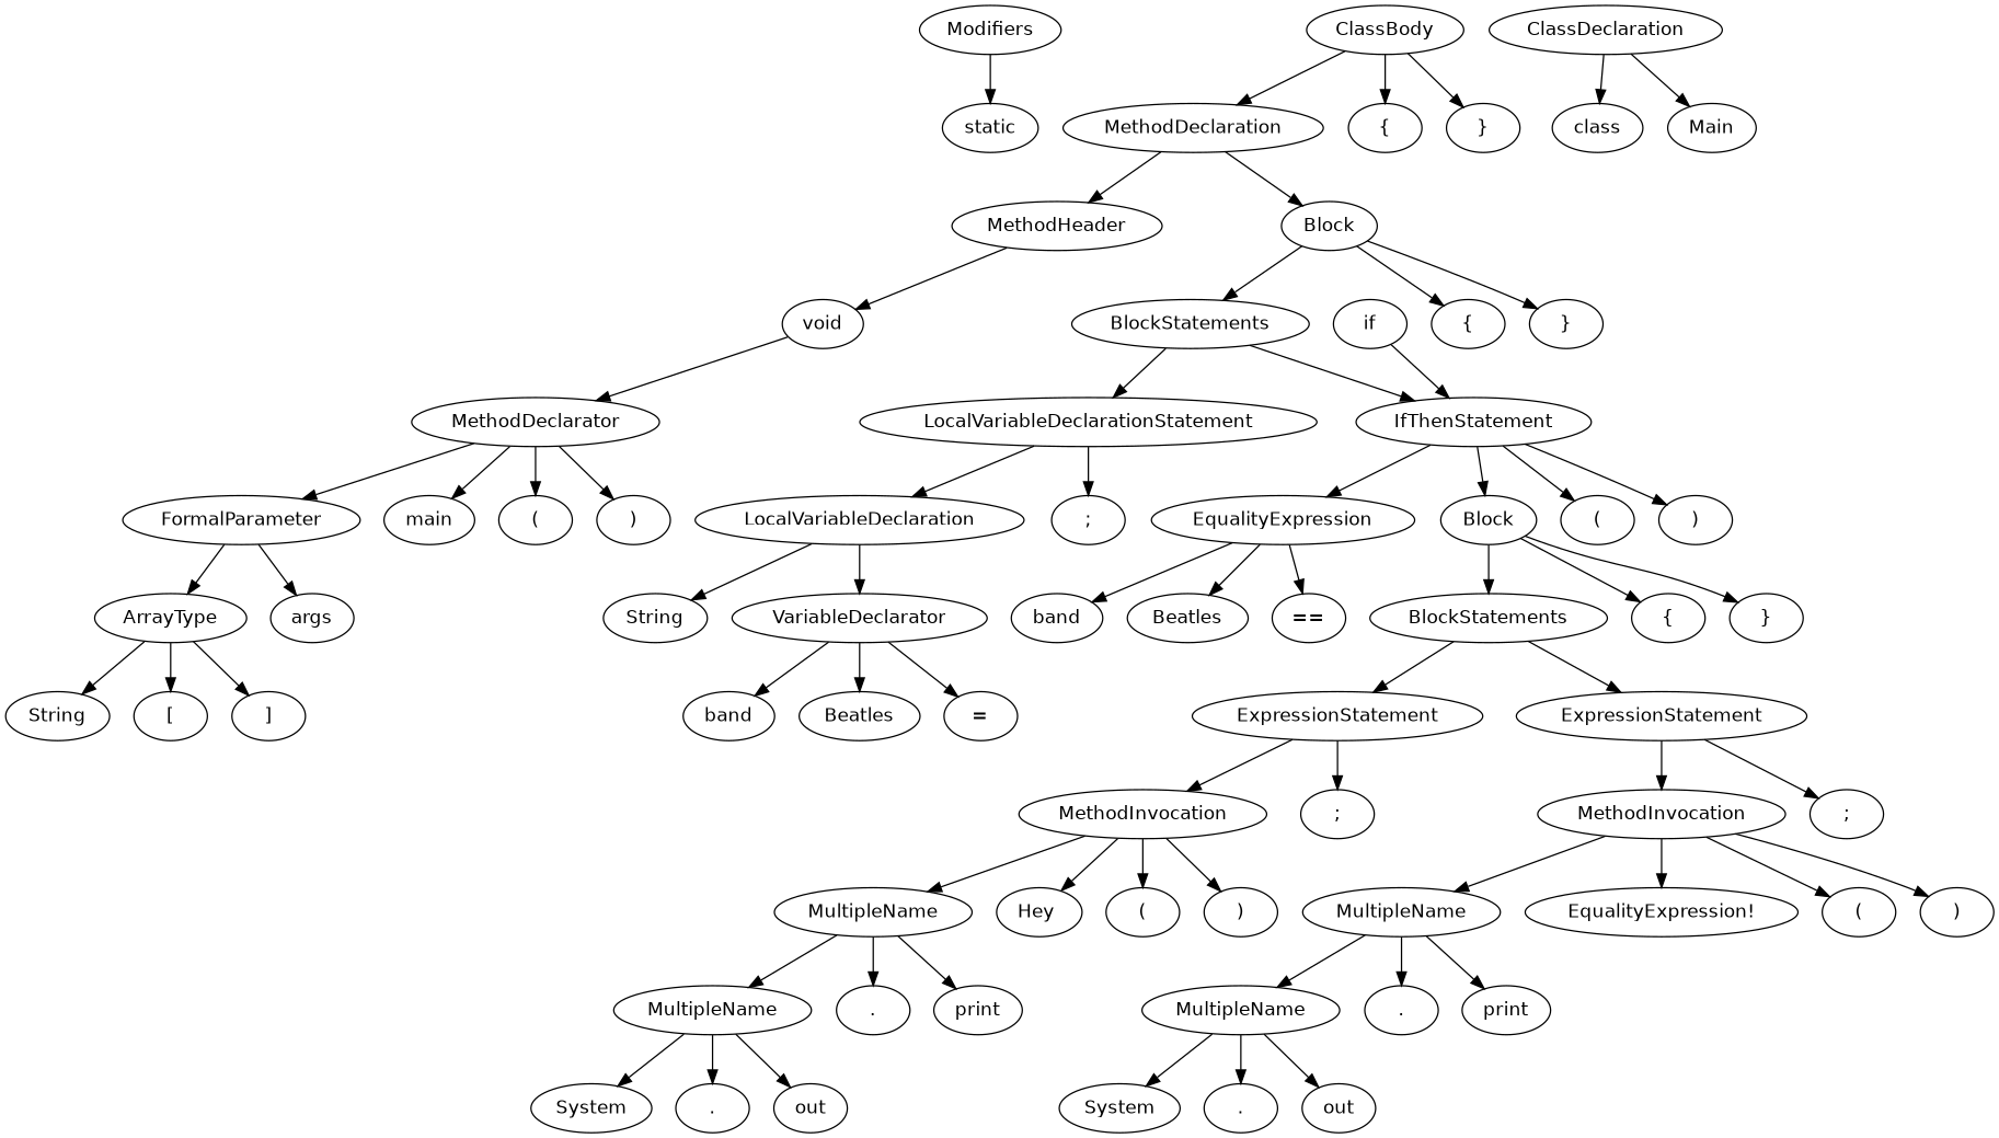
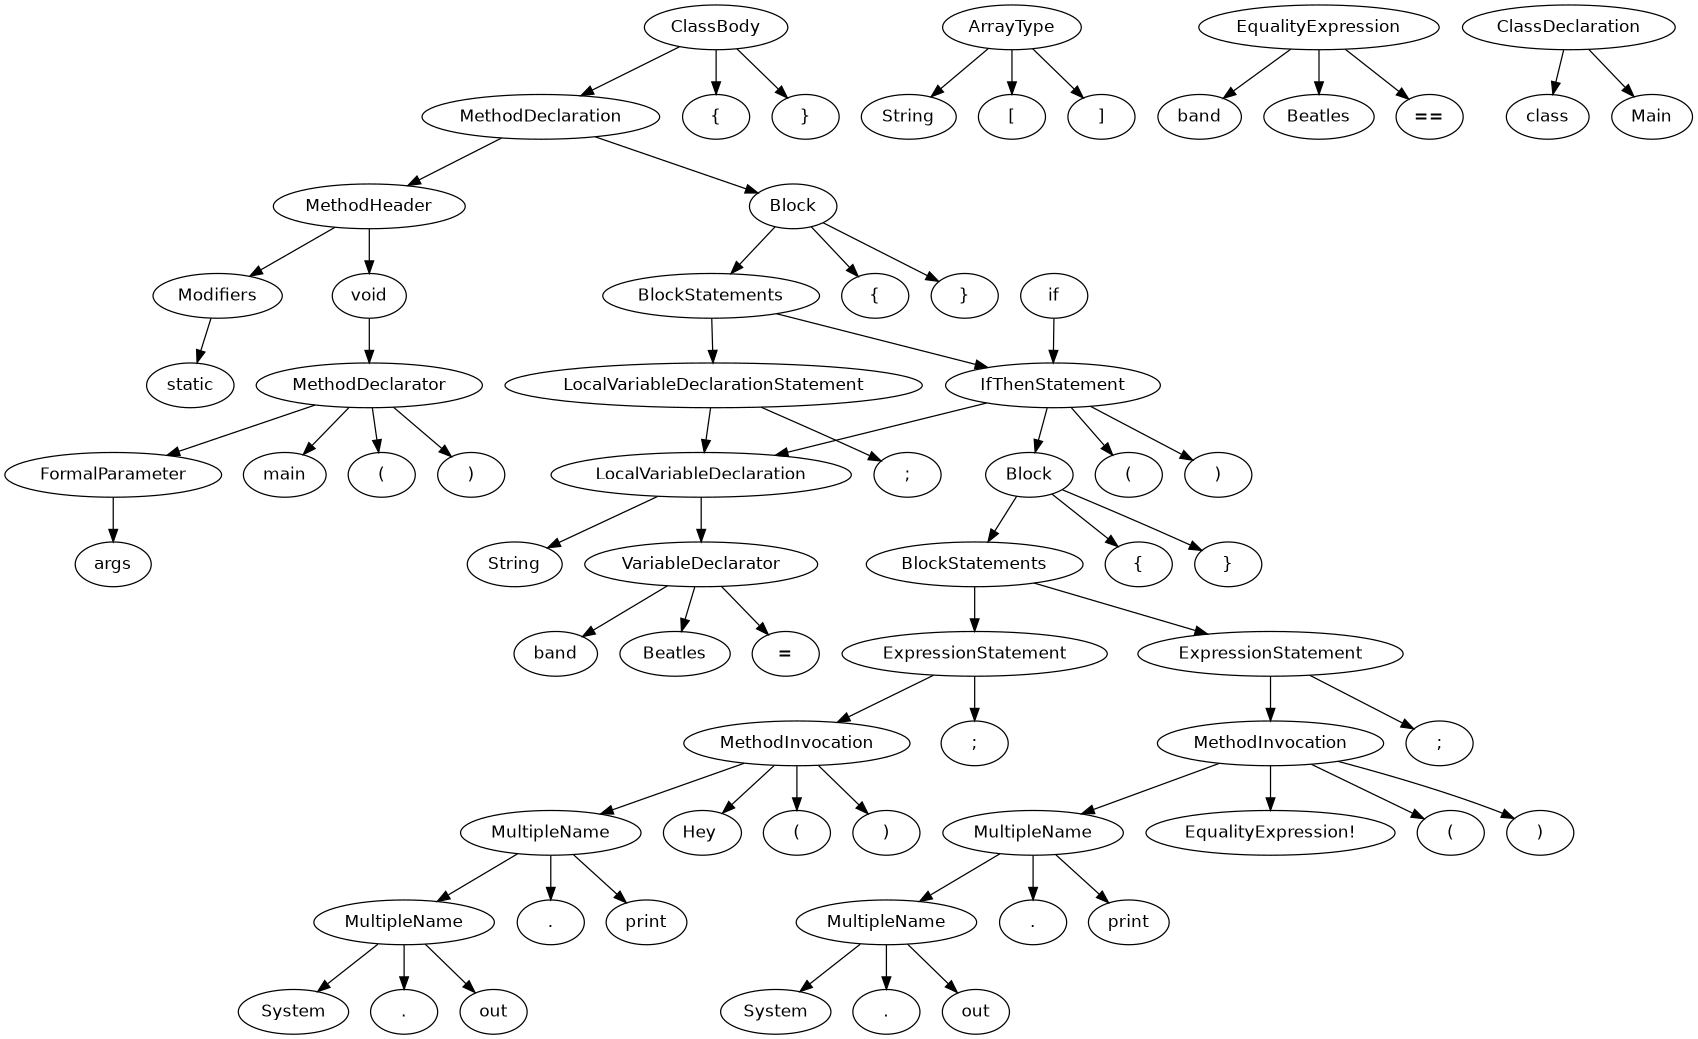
  digraph {
    fontname="DejaVu Sans"
    ordering=out
    node [fontname="DejaVu Sans"]
    edge [fontname="DejaVu Sans"]
    n1 [label=static]
    n2 [label=Modifiers]
    n3 [label=String]
    n4 [label="["]
    n5 [label="]"]
    n6 [label=ArrayType]
    n7 [label=args]
    n8 [label=FormalParameter]
    n9 [label=main]
    n10 [label="("]
    n11 [label=")"]
    n12 [label=MethodDeclarator]
    n13 [label=void]
    n14 [label=MethodHeader]
    n15 [label=String]
    n16 [label=band]
    n17 [label=Beatles]
    n18 [label="="]
    n19 [label=VariableDeclarator]
    n20 [label=LocalVariableDeclaration]
    n21 [label=";"]
    n22 [label=LocalVariableDeclarationStatement]
    n23 [label=band]
    n24 [label=Beatles]
    n25 [label="=="]
    n26 [label=EqualityExpression]
    n27 [label=System]
    n28 [label="."]
    n29 [label=out]
    n30 [label=MultipleName]
    n31 [label="."]
    n32 [label=print]
    n33 [label=MultipleName]
    n34 [label="Hey "]
    n35 [label="("]
    n36 [label=")"]
    n37 [label=MethodInvocation]
    n38 [label=";"]
    n39 [label=ExpressionStatement]
    n40 [label=System]
    n41 [label="."]
    n42 [label=out]
    n43 [label=MultipleName]
    n44 [label="."]
    n45 [label=print]
    n46 [label=MultipleName]
    n47 [label="EqualityExpression!"]
    n48 [label="("]
    n49 [label=")"]
    n50 [label=MethodInvocation]
    n51 [label=";"]
    n52 [label=ExpressionStatement]
    n53 [label=BlockStatements]
    n54 [label="{"]
    n55 [label="}"]
    n56 [label=Block]
    n57 [label=if]
    n58 [label=IfThenStatement]
    n59 [label="("]
    n60 [label=")"]
    n61 [label=BlockStatements]
    n62 [label="{"]
    n63 [label="}"]
    n64 [label=Block]
    n65 [label=MethodDeclaration]
    n66 [label="{"]
    n67 [label="}"]
    n68 [label=ClassBody]
    n69 [label=class]
    n70 [label=Main]
    n71 [label=ClassDeclaration]
    n2 -> n1
    n6 -> n3
    n6 -> n4
    n6 -> n5
-   n8 -> n6
    n8 -> n7
    n12 -> n8
    n12 -> n9
    n12 -> n10
    n12 -> n11
    n13 -> n12
+   n14 -> n2
    n14 -> n13
    n19 -> n16
    n19 -> n17
    n19 -> n18
    n20 -> n15
    n20 -> n19
    n22 -> n20
    n22 -> n21
    n26 -> n23
    n26 -> n24
    n26 -> n25
    n30 -> n27
    n30 -> n28
    n30 -> n29
    n33 -> n30
    n33 -> n31
    n33 -> n32
    n37 -> n33
    n37 -> n34
    n37 -> n35
    n37 -> n36
    n39 -> n37
    n39 -> n38
    n43 -> n40
    n43 -> n41
    n43 -> n42
    n46 -> n43
    n46 -> n44
    n46 -> n45
    n50 -> n46
    n50 -> n47
    n50 -> n48
    n50 -> n49
    n52 -> n50
    n52 -> n51
    n53 -> n39
    n53 -> n52
    n56 -> n53
    n56 -> n54
    n56 -> n55
    n57 -> n58
-   n58 -> n26
+   n58 -> n20
    n58 -> n56
    n58 -> n59
    n58 -> n60
    n61 -> n22
    n61 -> n58
    n64 -> n61
    n64 -> n62
    n64 -> n63
    n65 -> n14
    n65 -> n64
    n68 -> n65
    n68 -> n66
    n68 -> n67
    n71 -> n69
    n71 -> n70
  }
